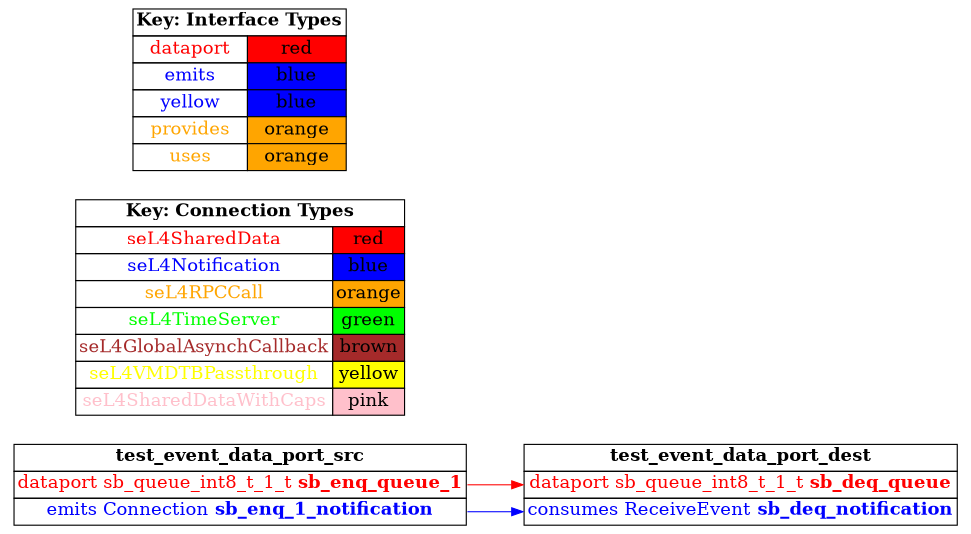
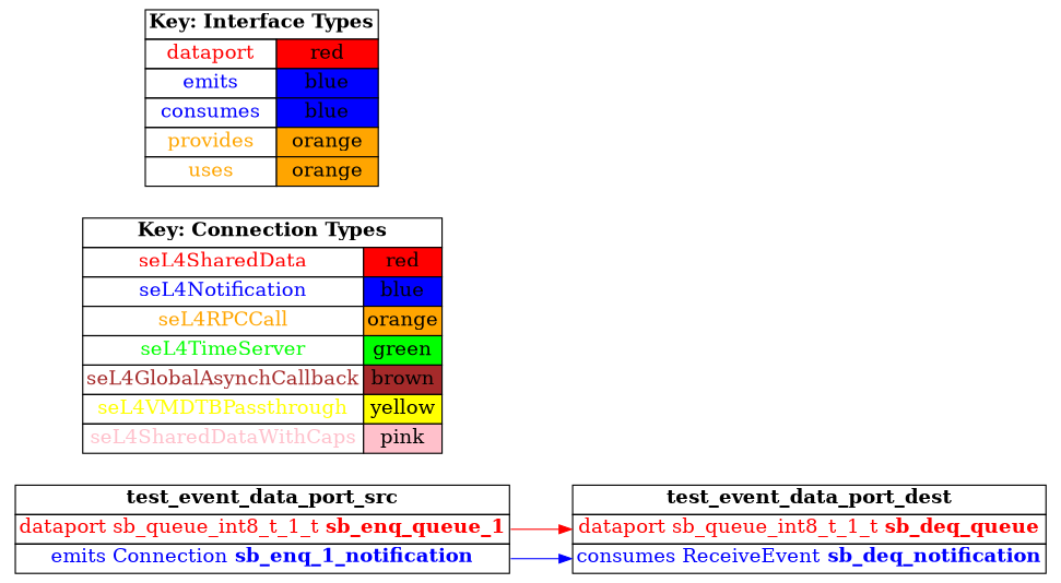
  digraph {
    rankdir=LR
    node [fontsize=16 shape=plaintext]
    n1 [label=<     <TABLE BORDER="0" CELLBORDER="1" CELLSPACING="0">       <TR><TD><B>test_event_data_port_src</B></TD></TR>       <TR><TD PORT="sb_enq_queue_1"><FONT COLOR="red">dataport sb_queue_int8_t_1_t <B>sb_enq_queue_1</B></FONT></TD></TR>       <TR><TD PORT="sb_enq_1_notification"><FONT COLOR="blue">emits Connection <B>sb_enq_1_notification</B></FONT></TD></TR>"     </TABLE>   >]
    n2 [label=<     <TABLE BORDER="0" CELLBORDER="1" CELLSPACING="0">       <TR><TD><B>test_event_data_port_dest</B></TD></TR>       <TR><TD PORT="sb_deq_queue"><FONT COLOR="red">dataport sb_queue_int8_t_1_t <B>sb_deq_queue</B></FONT></TD></TR>       <TR><TD PORT="sb_deq_notification"><FONT COLOR="blue">consumes ReceiveEvent <B>sb_deq_notification</B></FONT></TD></TR>"     </TABLE>   >]
    n3 [label=<    <TABLE BORDER="0" CELLBORDER="1" CELLSPACING="0">      <TR><TD COLSPAN="2"><B>Key: Connection Types</B></TD></TR>      <TR><TD><FONT COLOR="red">seL4SharedData</FONT></TD><TD BGCOLOR="red">red</TD></TR>      <TR><TD><FONT COLOR="blue">seL4Notification</FONT></TD><TD BGCOLOR="blue">blue</TD></TR>      <TR><TD><FONT COLOR="orange">seL4RPCCall</FONT></TD><TD BGCOLOR="orange">orange</TD></TR>      <TR><TD><FONT COLOR="green">seL4TimeServer</FONT></TD><TD BGCOLOR="green">green</TD></TR>      <TR><TD><FONT COLOR="brown">seL4GlobalAsynchCallback</FONT></TD><TD BGCOLOR="brown">brown</TD></TR>      <TR><TD><FONT COLOR="yellow">seL4VMDTBPassthrough</FONT></TD><TD BGCOLOR="yellow">yellow</TD></TR>      <TR><TD><FONT COLOR="pink">seL4SharedDataWithCaps</FONT></TD><TD BGCOLOR="pink">pink</TD></TR>    </TABLE>   >]
-   n4 [label=<    <TABLE BORDER="0" CELLBORDER="1" CELLSPACING="0">      <TR><TD COLSPAN="2"><B>Key: Interface Types</B></TD></TR>      <TR><TD><FONT COLOR="red">dataport</FONT></TD><TD BGCOLOR="red">red</TD></TR>      <TR><TD><FONT COLOR="blue">emits</FONT></TD><TD BGCOLOR="blue">blue</TD></TR>      <TR><TD><FONT COLOR="blue">yellow</FONT></TD><TD BGCOLOR="blue">blue</TD></TR>      <TR><TD><FONT COLOR="orange">provides</FONT></TD><TD BGCOLOR="orange">orange</TD></TR>      <TR><TD><FONT COLOR="orange">uses</FONT></TD><TD BGCOLOR="orange">orange</TD></TR>    </TABLE>   >]
+   n4 [label=<    <TABLE BORDER="0" CELLBORDER="1" CELLSPACING="0">      <TR><TD COLSPAN="2"><B>Key: Interface Types</B></TD></TR>      <TR><TD><FONT COLOR="red">dataport</FONT></TD><TD BGCOLOR="red">red</TD></TR>      <TR><TD><FONT COLOR="blue">emits</FONT></TD><TD BGCOLOR="blue">blue</TD></TR>      <TR><TD><FONT COLOR="blue">consumes</FONT></TD><TD BGCOLOR="blue">blue</TD></TR>      <TR><TD><FONT COLOR="orange">provides</FONT></TD><TD BGCOLOR="orange">orange</TD></TR>      <TR><TD><FONT COLOR="orange">uses</FONT></TD><TD BGCOLOR="orange">orange</TD></TR>    </TABLE>   >]
    n1 -> n2 [color=blue headport=sb_deq_notification tailport=sb_enq_1_notification]
    n1 -> n2 [color=red headport=sb_deq_queue tailport=sb_enq_queue_1]
  }
